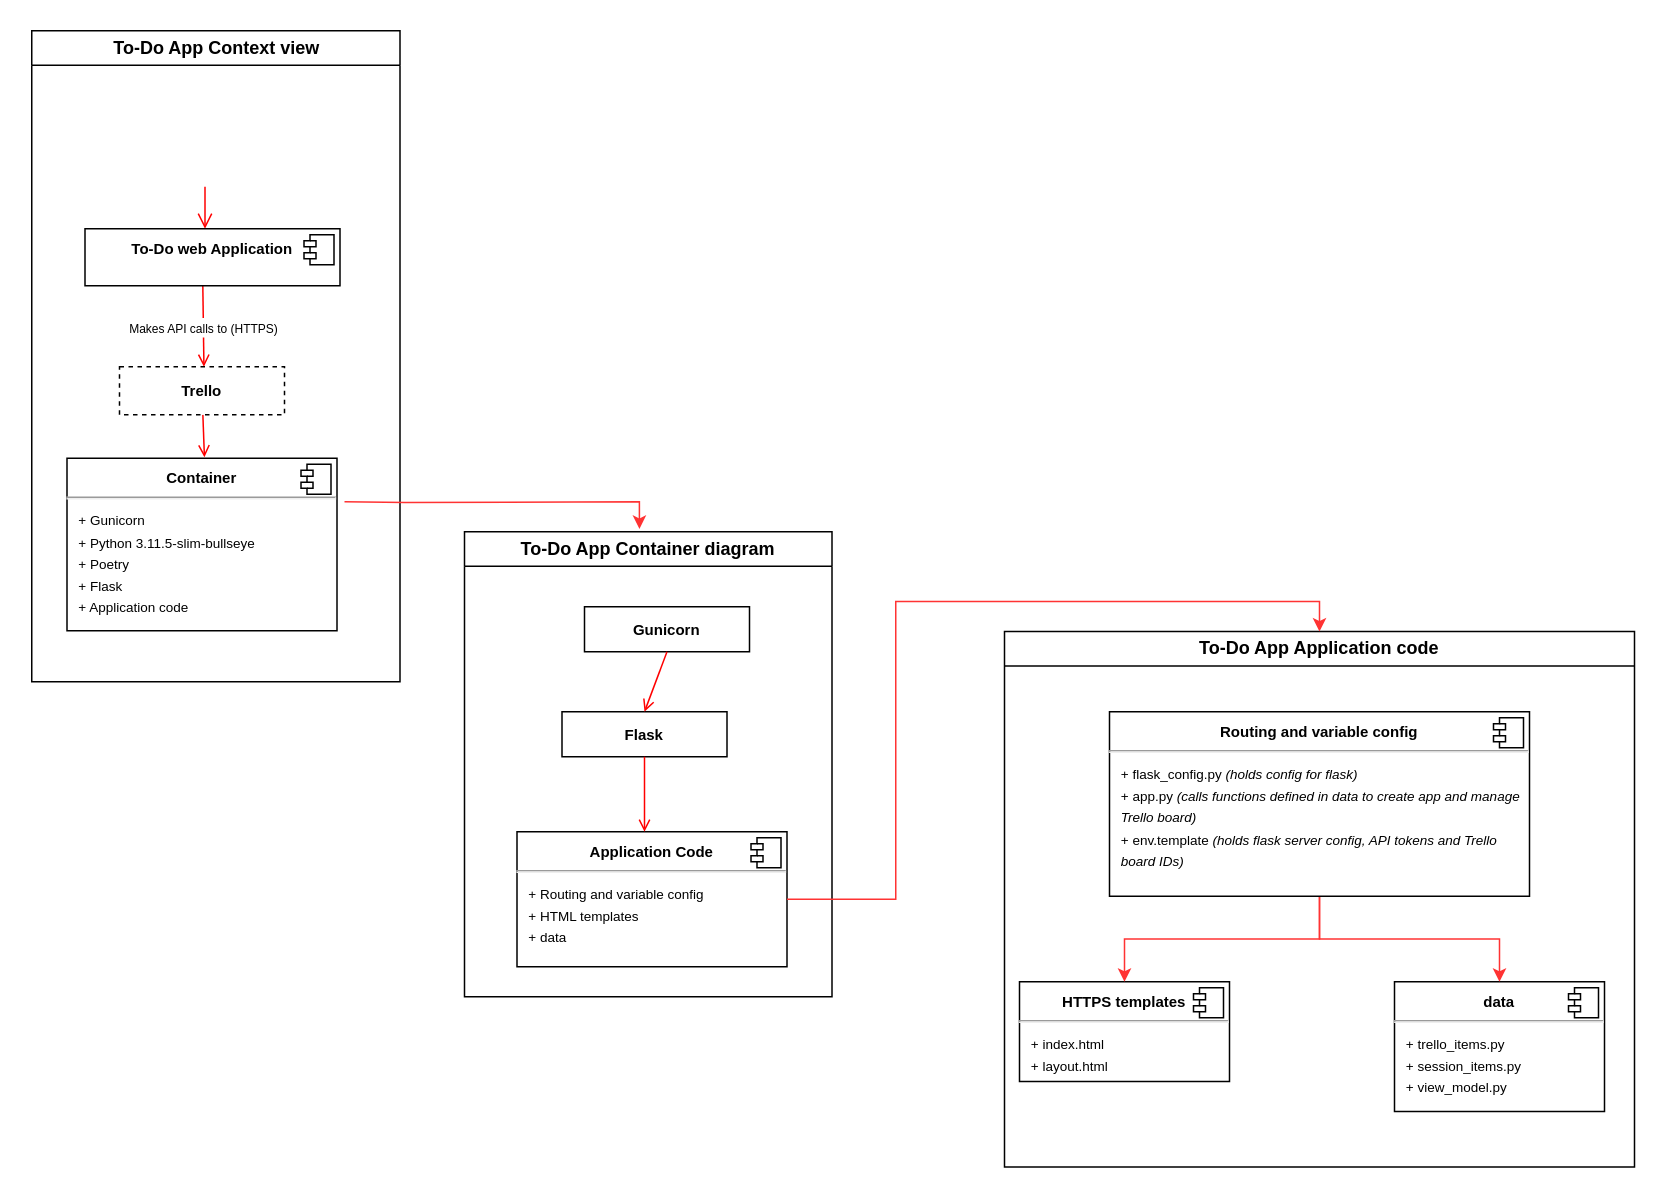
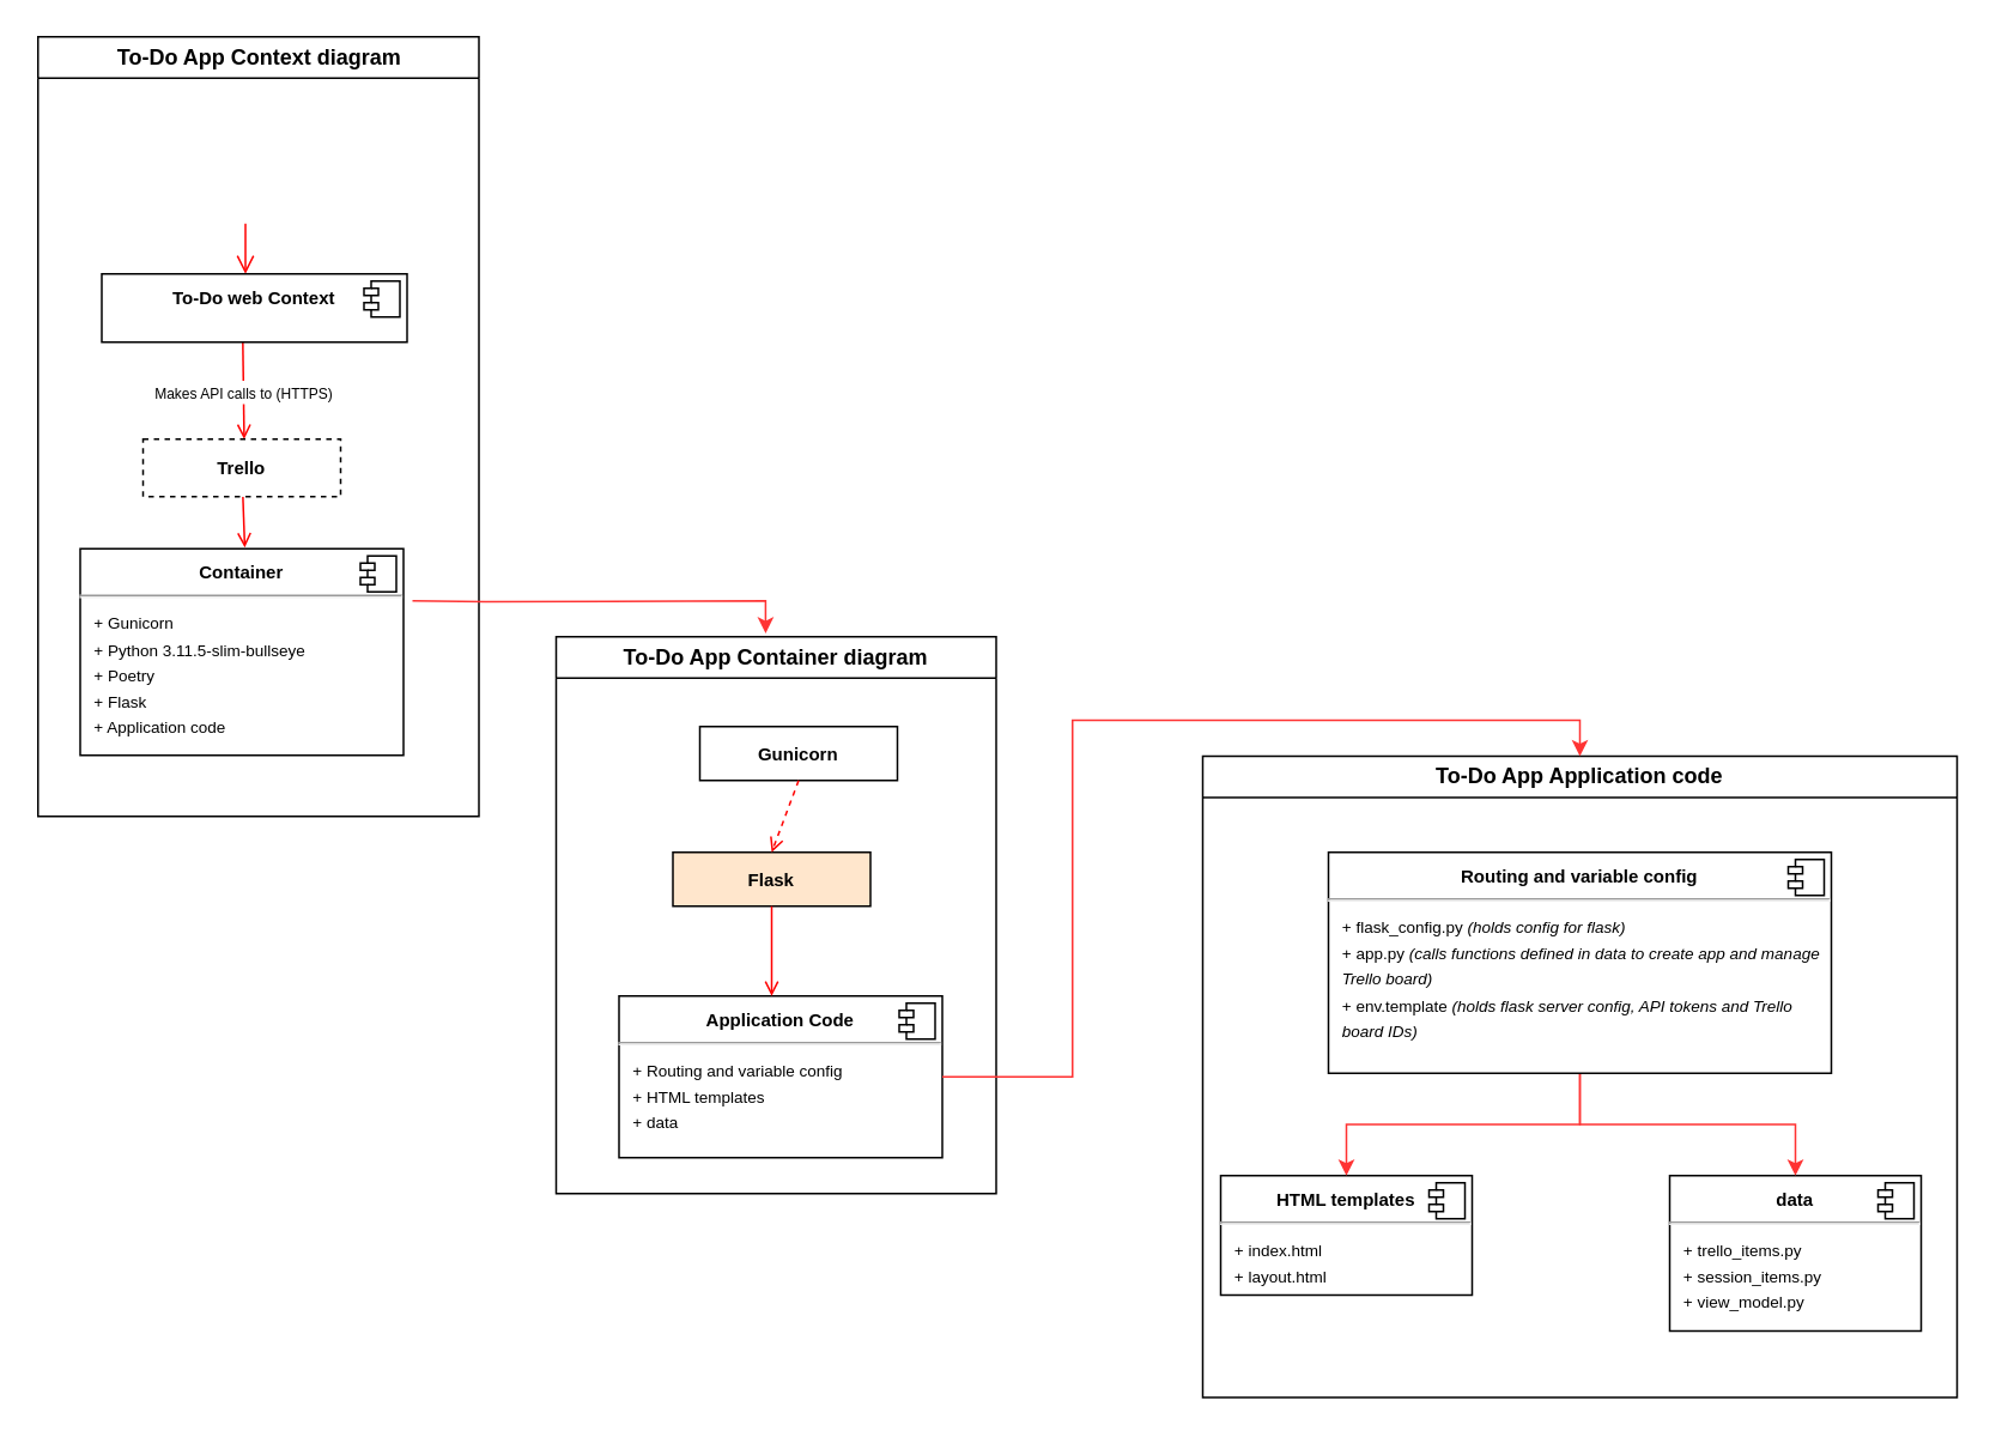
  <mxCell id="0" />
  <mxCell id="1" parent="0" />
- <mxCell id="2" value="To-Do App Context view" style="swimlane;whiteSpace=wrap" parent="1" vertex="1"><mxGeometry x="20.5" y="20" width="245.5" height="434" as="geometry" /></mxCell>
+ <mxCell id="2" value="To-Do App Context diagram" style="swimlane;whiteSpace=wrap" parent="1" vertex="1"><mxGeometry x="20.5" y="20" width="245.5" height="434" as="geometry" /></mxCell>
  <mxCell id="3" value="" style="edgeStyle=elbowEdgeStyle;elbow=horizontal;verticalAlign=bottom;endArrow=open;endSize=8;strokeColor=#FF0000;endFill=1;rounded=0" parent="2" edge="1"><mxGeometry x="100" y="40" as="geometry"><mxPoint x="115.5" y="132" as="targetPoint" /><mxPoint x="115.5" y="104" as="sourcePoint" /></mxGeometry></mxCell>
  <mxCell id="4" value="" style="endArrow=open;strokeColor=#FF0000;endFill=1;rounded=0;exitX=0.462;exitY=0.985;exitDx=0;exitDy=0;exitPerimeter=0;" parent="2" source="7" edge="1"><mxGeometry relative="1" as="geometry"><mxPoint x="115" y="182" as="sourcePoint" /><mxPoint x="114.793" y="224.0" as="targetPoint" /></mxGeometry></mxCell>
  <mxCell id="5" value="&lt;font style=&quot;font-size: 8px;&quot;&gt;Makes API calls to (HTTPS)&lt;/font&gt;" style="edgeLabel;html=1;align=center;verticalAlign=middle;resizable=0;points=[];" vertex="1" connectable="0" parent="4"><mxGeometry x="0.033" relative="1" as="geometry"><mxPoint as="offset" /></mxGeometry></mxCell>
  <mxCell id="6" value="" style="endArrow=open;strokeColor=#FF0000;endFill=1;rounded=0;entryX=0.484;entryY=0.011;entryDx=0;entryDy=0;entryPerimeter=0;" parent="2" source="9" edge="1"><mxGeometry relative="1" as="geometry"><mxPoint x="115.039" y="254" as="sourcePoint" /><mxPoint x="115.118" y="284.396" as="targetPoint" /></mxGeometry></mxCell>
- <mxCell id="7" value="&lt;p style=&quot;margin:0px;margin-top:6px;text-align:center;&quot;&gt;&lt;b&gt;&lt;font style=&quot;font-size: 10px;&quot;&gt;To-Do web Application&lt;/font&gt;&lt;/b&gt;&lt;/p&gt;" style="align=left;overflow=fill;html=1;dropTarget=0;whiteSpace=wrap;" vertex="1" parent="2"><mxGeometry x="35.5" y="132" width="170" height="38" as="geometry" /></mxCell>
+ <mxCell id="7" value="&lt;p style=&quot;margin:0px;margin-top:6px;text-align:center;&quot;&gt;&lt;b&gt;&lt;font style=&quot;font-size: 10px;&quot;&gt;To-Do web Context&lt;/font&gt;&lt;/b&gt;&lt;/p&gt;" style="align=left;overflow=fill;html=1;dropTarget=0;whiteSpace=wrap;" vertex="1" parent="2"><mxGeometry x="35.5" y="132" width="170" height="38" as="geometry" /></mxCell>
  <mxCell id="8" value="" style="shape=component;jettyWidth=8;jettyHeight=4;" vertex="1" parent="7"><mxGeometry x="1" width="20" height="20" relative="1" as="geometry"><mxPoint x="-24" y="4" as="offset" /></mxGeometry></mxCell>
  <mxCell id="9" value="&lt;b&gt;&lt;font style=&quot;font-size: 10px;&quot;&gt;Trello&lt;/font&gt;&lt;/b&gt;" style="html=1;whiteSpace=wrap;dashed=1;" vertex="1" parent="2"><mxGeometry x="58.5" y="224" width="110" height="32" as="geometry" /></mxCell>
  <mxCell id="10" value="&lt;p style=&quot;margin:0px;margin-top:6px;text-align:center;&quot;&gt;&lt;b&gt;&lt;font style=&quot;font-size: 10px;&quot;&gt;Container&lt;/font&gt;&lt;/b&gt;&lt;/p&gt;&lt;hr&gt;&lt;p style=&quot;margin:0px;margin-left:8px;&quot;&gt;&lt;font style=&quot;font-size: 9px;&quot;&gt;+ Gunicorn&lt;/font&gt;&lt;/p&gt;&lt;p style=&quot;margin:0px;margin-left:8px;&quot;&gt;&lt;font style=&quot;font-size: 9px;&quot;&gt;+ Python 3.11.5-slim-bullseye&lt;br&gt;+ Poetry&lt;br&gt;&lt;/font&gt;&lt;/p&gt;&lt;p style=&quot;margin:0px;margin-left:8px;&quot;&gt;&lt;font style=&quot;font-size: 9px;&quot;&gt;+ Flask&lt;/font&gt;&lt;/p&gt;&lt;p style=&quot;margin:0px;margin-left:8px;&quot;&gt;&lt;font style=&quot;font-size: 9px;&quot;&gt;+ Application code&lt;br&gt;&lt;/font&gt;&lt;/p&gt;" style="align=left;overflow=fill;html=1;dropTarget=0;whiteSpace=wrap;" vertex="1" parent="2"><mxGeometry x="23.5" y="285" width="180" height="115" as="geometry" /></mxCell>
  <mxCell id="11" value="" style="shape=component;jettyWidth=8;jettyHeight=4;" vertex="1" parent="10"><mxGeometry x="1" width="20" height="20" relative="1" as="geometry"><mxPoint x="-24" y="4" as="offset" /></mxGeometry></mxCell>
  <mxCell id="12" value="To-Do App Container diagram" style="swimlane;whiteSpace=wrap" parent="1" vertex="1"><mxGeometry x="309" y="354" width="245" height="310" as="geometry" /></mxCell>
  <mxCell id="13" value="&lt;p style=&quot;margin:0px;margin-top:6px;text-align:center;&quot;&gt;&lt;b&gt;&lt;font style=&quot;font-size: 10px;&quot;&gt;Application Code&lt;/font&gt;&lt;/b&gt;&lt;/p&gt;&lt;hr&gt;&lt;p style=&quot;margin:0px;margin-left:8px;&quot;&gt;&lt;font style=&quot;font-size: 9px;&quot;&gt;+ Routing and variable config&lt;br&gt;+ HTML templates&lt;/font&gt;&lt;/p&gt;&lt;p style=&quot;margin:0px;margin-left:8px;&quot;&gt;&lt;font style=&quot;font-size: 9px;&quot;&gt;+ data&lt;br&gt;&lt;/font&gt;&lt;/p&gt;" style="align=left;overflow=fill;html=1;dropTarget=0;whiteSpace=wrap;" vertex="1" parent="12"><mxGeometry x="35" y="200" width="180" height="90" as="geometry" /></mxCell>
  <mxCell id="14" value="" style="shape=component;jettyWidth=8;jettyHeight=4;" vertex="1" parent="13"><mxGeometry x="1" width="20" height="20" relative="1" as="geometry"><mxPoint x="-24" y="4" as="offset" /></mxGeometry></mxCell>
  <mxCell id="15" value="&lt;font style=&quot;font-size: 10px;&quot;&gt;&lt;b&gt;Gunicorn&lt;/b&gt;&lt;/font&gt;" style="html=1;whiteSpace=wrap;" vertex="1" parent="12"><mxGeometry x="80" y="50" width="110" height="30" as="geometry" /></mxCell>
- <mxCell id="16" value="&lt;font style=&quot;font-size: 10px;&quot;&gt;&lt;b&gt;Flask&lt;/b&gt;&lt;/font&gt;" style="html=1;whiteSpace=wrap;" vertex="1" parent="12"><mxGeometry x="65" y="120" width="110" height="30" as="geometry" /></mxCell>
- <mxCell id="17" value="" style="endArrow=open;strokeColor=#FF0000;endFill=1;rounded=0;entryX=0.5;entryY=0;entryDx=0;entryDy=0;exitX=0.5;exitY=1;exitDx=0;exitDy=0;" edge="1" parent="12" source="15" target="16"><mxGeometry relative="1" as="geometry"><mxPoint x="-164.5" y="-68" as="sourcePoint" /><mxPoint x="-163.5" y="-40" as="targetPoint" /></mxGeometry></mxCell>
+ <mxCell id="16" value="&lt;font style=&quot;font-size: 10px;&quot;&gt;&lt;b&gt;Flask&lt;/b&gt;&lt;/font&gt;" style="html=1;whiteSpace=wrap;fillColor=#ffe6cc;" vertex="1" parent="12"><mxGeometry x="65" y="120" width="110" height="30" as="geometry" /></mxCell>
+ <mxCell id="17" value="" style="endArrow=open;strokeColor=#FF0000;endFill=1;rounded=0;entryX=0.5;entryY=0;entryDx=0;entryDy=0;exitX=0.5;exitY=1;exitDx=0;exitDy=0;dashed=1;" edge="1" parent="12" source="15" target="16"><mxGeometry relative="1" as="geometry"><mxPoint x="-164.5" y="-68" as="sourcePoint" /><mxPoint x="-163.5" y="-40" as="targetPoint" /></mxGeometry></mxCell>
  <mxCell id="18" value="" style="endArrow=open;strokeColor=#FF0000;endFill=1;rounded=0;exitX=0.5;exitY=1;exitDx=0;exitDy=0;" edge="1" parent="12" source="16"><mxGeometry relative="1" as="geometry"><mxPoint x="130" y="100" as="sourcePoint" /><mxPoint x="120" y="200" as="targetPoint" /></mxGeometry></mxCell>
  <mxCell id="19" value="To-Do App Application code" style="swimlane;whiteSpace=wrap" vertex="1" parent="1"><mxGeometry x="669" y="420.5" width="420" height="357" as="geometry" /></mxCell>
- <mxCell id="20" value="&lt;p style=&quot;margin:0px;margin-top:6px;text-align:center;&quot;&gt;&lt;b&gt;&lt;font style=&quot;font-size: 10px;&quot;&gt;HTTPS templates&lt;/font&gt;&lt;/b&gt;&lt;/p&gt;&lt;hr&gt;&lt;p style=&quot;margin:0px;margin-left:8px;&quot;&gt;&lt;font style=&quot;font-size: 9px;&quot;&gt;+ index.html&lt;br&gt;+ layout.html&lt;/font&gt;&lt;/p&gt;" style="align=left;overflow=fill;html=1;dropTarget=0;whiteSpace=wrap;" vertex="1" parent="19"><mxGeometry x="10" y="233.5" width="140" height="66.5" as="geometry" /></mxCell>
+ <mxCell id="20" value="&lt;p style=&quot;margin:0px;margin-top:6px;text-align:center;&quot;&gt;&lt;b&gt;&lt;font style=&quot;font-size: 10px;&quot;&gt;HTML templates&lt;/font&gt;&lt;/b&gt;&lt;/p&gt;&lt;hr&gt;&lt;p style=&quot;margin:0px;margin-left:8px;&quot;&gt;&lt;font style=&quot;font-size: 9px;&quot;&gt;+ index.html&lt;br&gt;+ layout.html&lt;/font&gt;&lt;/p&gt;" style="align=left;overflow=fill;html=1;dropTarget=0;whiteSpace=wrap;" vertex="1" parent="19"><mxGeometry x="10" y="233.5" width="140" height="66.5" as="geometry" /></mxCell>
  <mxCell id="21" value="" style="shape=component;jettyWidth=8;jettyHeight=4;" vertex="1" parent="20"><mxGeometry x="1" width="20" height="20" relative="1" as="geometry"><mxPoint x="-24" y="4" as="offset" /></mxGeometry></mxCell>
  <mxCell id="22" value="&lt;p style=&quot;margin:0px;margin-top:6px;text-align:center;&quot;&gt;&lt;b&gt;&lt;font style=&quot;font-size: 10px;&quot;&gt;data&lt;/font&gt;&lt;/b&gt;&lt;/p&gt;&lt;hr&gt;&lt;p style=&quot;margin:0px;margin-left:8px;&quot;&gt;&lt;font style=&quot;font-size: 9px;&quot;&gt;+ trello_items.py&lt;br&gt;+ session_items.py&lt;/font&gt;&lt;/p&gt;&lt;p style=&quot;margin:0px;margin-left:8px;&quot;&gt;&lt;font style=&quot;font-size: 9px;&quot;&gt;+ view_model.py&lt;br&gt;&lt;/font&gt;&lt;/p&gt;" style="align=left;overflow=fill;html=1;dropTarget=0;whiteSpace=wrap;" vertex="1" parent="19"><mxGeometry x="260" y="233.5" width="140" height="86.5" as="geometry" /></mxCell>
  <mxCell id="23" value="" style="shape=component;jettyWidth=8;jettyHeight=4;" vertex="1" parent="22"><mxGeometry x="1" width="20" height="20" relative="1" as="geometry"><mxPoint x="-24" y="4" as="offset" /></mxGeometry></mxCell>
  <mxCell id="24" style="edgeStyle=orthogonalEdgeStyle;rounded=0;orthogonalLoop=1;jettySize=auto;html=1;entryX=0.5;entryY=0;entryDx=0;entryDy=0;strokeColor=#FF3333;" edge="1" parent="19" source="26" target="20"><mxGeometry relative="1" as="geometry" /></mxCell>
  <mxCell id="25" style="edgeStyle=orthogonalEdgeStyle;rounded=0;orthogonalLoop=1;jettySize=auto;html=1;entryX=0.5;entryY=0;entryDx=0;entryDy=0;fillColor=#FF0000;strokeColor=#FF3333;" edge="1" parent="19" source="26" target="22"><mxGeometry relative="1" as="geometry" /></mxCell>
  <mxCell id="26" value="&lt;p style=&quot;margin:0px;margin-top:6px;text-align:center;&quot;&gt;&lt;b&gt;&lt;font style=&quot;font-size: 10px;&quot;&gt;Routing and variable config&lt;/font&gt;&lt;/b&gt;&lt;/p&gt;&lt;hr&gt;&lt;p style=&quot;margin:0px;margin-left:8px;&quot;&gt;&lt;font style=&quot;font-size: 9px;&quot;&gt;+ flask_config.py &lt;i&gt;(holds config for flask)&lt;/i&gt;&lt;/font&gt;&lt;/p&gt;&lt;p style=&quot;margin:0px;margin-left:8px;&quot;&gt;&lt;font style=&quot;font-size: 9px;&quot;&gt;+ app.py &lt;i&gt;(calls functions defined in data to create app and manage Trello board)&lt;/i&gt;&lt;/font&gt;&lt;/p&gt;&lt;p style=&quot;margin:0px;margin-left:8px;&quot;&gt;&lt;font style=&quot;font-size: 9px;&quot;&gt;+ env.template &lt;i&gt;(holds flask server config, API tokens and Trello board IDs)&lt;/i&gt;&lt;/font&gt;&lt;/p&gt;" style="align=left;overflow=fill;html=1;dropTarget=0;whiteSpace=wrap;" vertex="1" parent="19"><mxGeometry x="70" y="53.5" width="280" height="123" as="geometry" /></mxCell>
  <mxCell id="27" value="" style="shape=component;jettyWidth=8;jettyHeight=4;" vertex="1" parent="26"><mxGeometry x="1" width="20" height="20" relative="1" as="geometry"><mxPoint x="-24" y="4" as="offset" /></mxGeometry></mxCell>
  <mxCell id="28" style="edgeStyle=orthogonalEdgeStyle;rounded=0;orthogonalLoop=1;jettySize=auto;html=1;entryX=0.5;entryY=0;entryDx=0;entryDy=0;strokeColor=#FF3333;" edge="1" parent="1" source="13" target="19"><mxGeometry relative="1" as="geometry" /></mxCell>
  <mxCell id="29" style="edgeStyle=orthogonalEdgeStyle;rounded=0;orthogonalLoop=1;jettySize=auto;html=1;entryX=0.476;entryY=-0.006;entryDx=0;entryDy=0;entryPerimeter=0;strokeColor=#FF3333;" edge="1" parent="1" target="12"><mxGeometry relative="1" as="geometry"><mxPoint x="229" y="334" as="sourcePoint" /></mxGeometry></mxCell>
